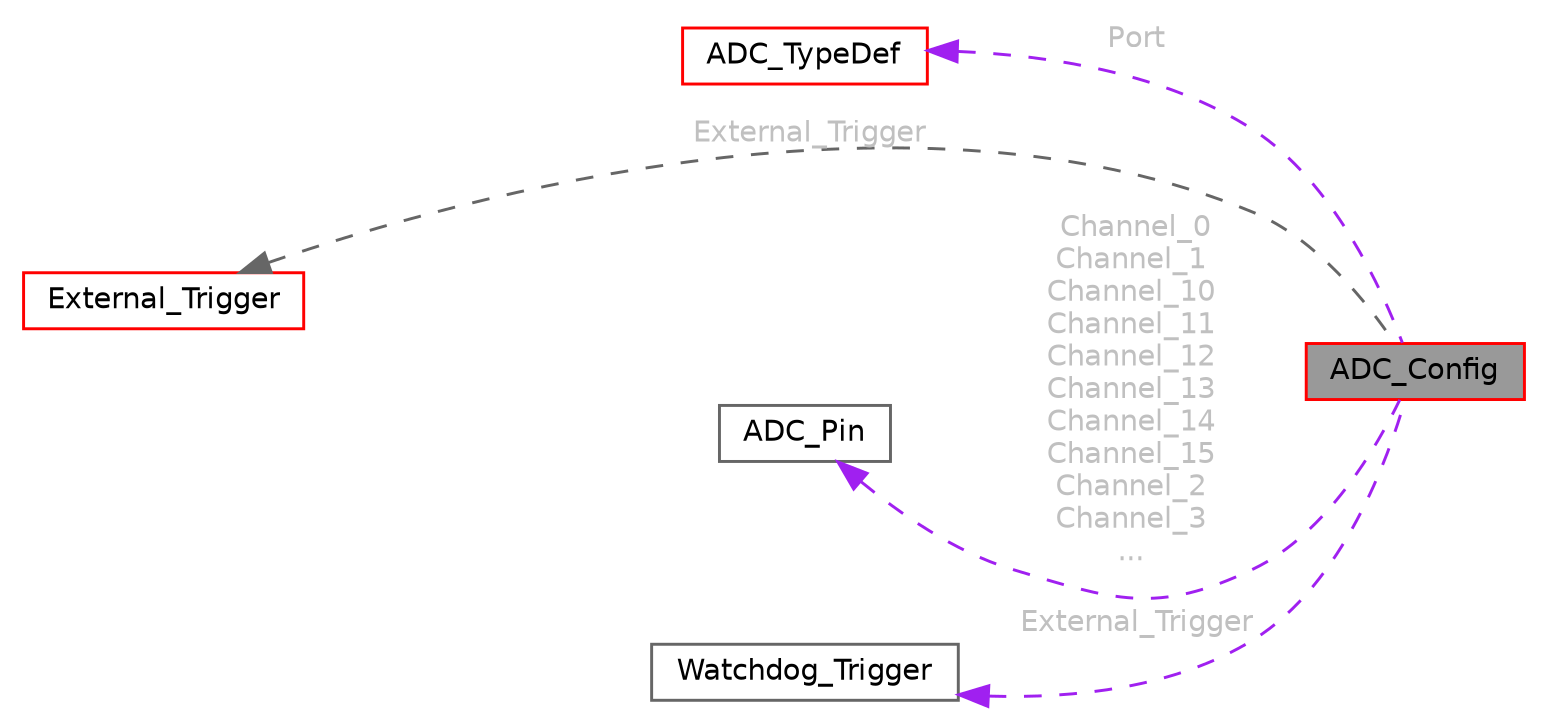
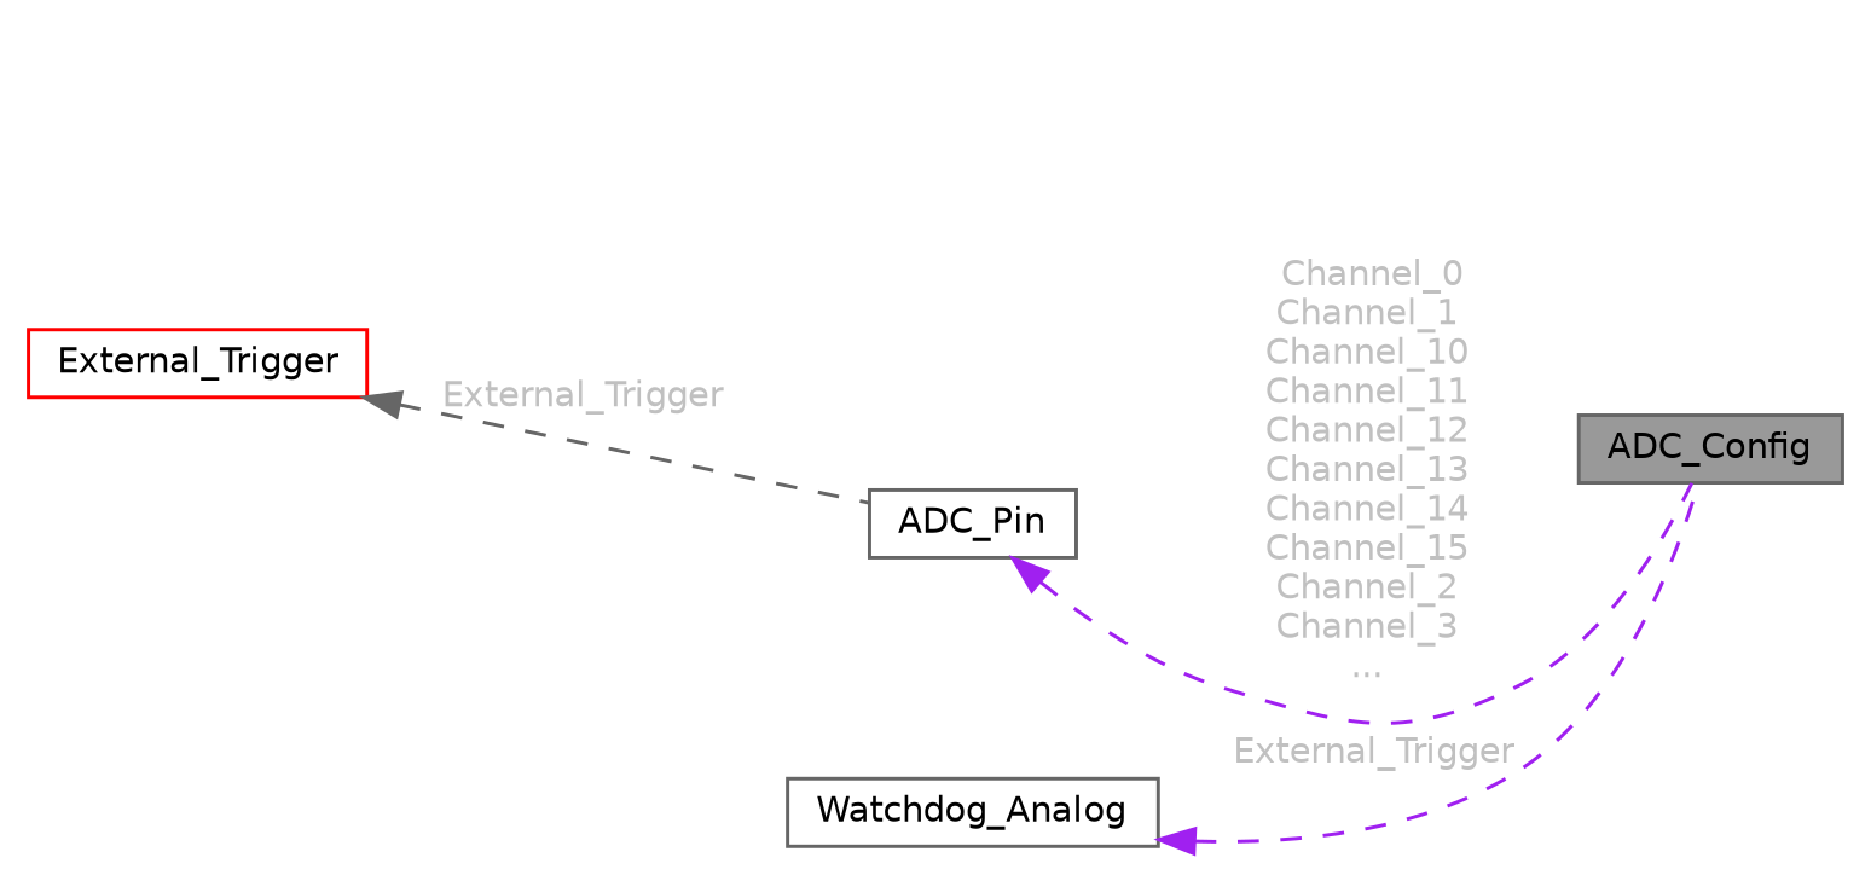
  digraph {
    rankdir=LR
    node [color=red fillcolor=white fontname=Helvetica fontsize=10 shape=box style=filled]
    edge [color=purple dir=back fontcolor=grey fontname=Helvetica fontsize=10 labelfontname=Helvetica labelfontsize=10 style=dashed]
-   n1 [fillcolor=grey60 fontcolor=black height=0.2 label=ADC_Config width=0.4]
-   n2 [height=0.2 label=ADC_TypeDef width=0.4]
+   n1 [color=gray40 fillcolor=grey60 fontcolor=black height=0.2 label=ADC_Config width=0.4]
    n3 [height=0.2 label=External_Trigger width=0.4]
    n4 [color=gray40 height=0.2 label=ADC_Pin width=0.4]
-   n5 [color=gray40 height=0.2 label=Watchdog_Trigger width=0.4]
-   n2 -> n1 [label=" Port"]
-   n3 -> n1 [color=gray40 label=" External_Trigger"]
+   n5 [color=gray40 height=0.2 label=Watchdog_Analog width=0.4]
+   n3 -> n4 [color=gray40 label=" External_Trigger"]
    n4 -> n1 [label=" Channel_0\nChannel_1\nChannel_10\nChannel_11\nChannel_12\nChannel_13\nChannel_14\nChannel_15\nChannel_2\nChannel_3\n..."]
    n5 -> n1 [label=" External_Trigger"]
  }
